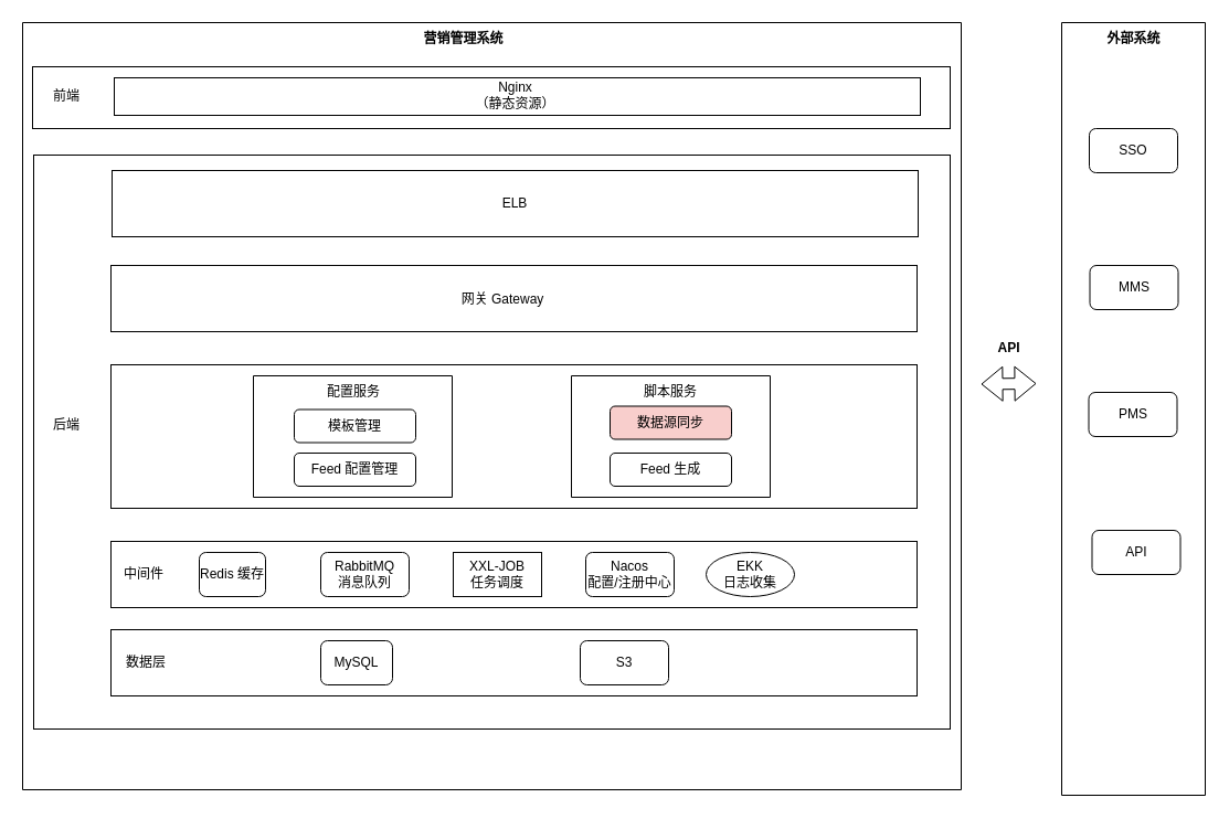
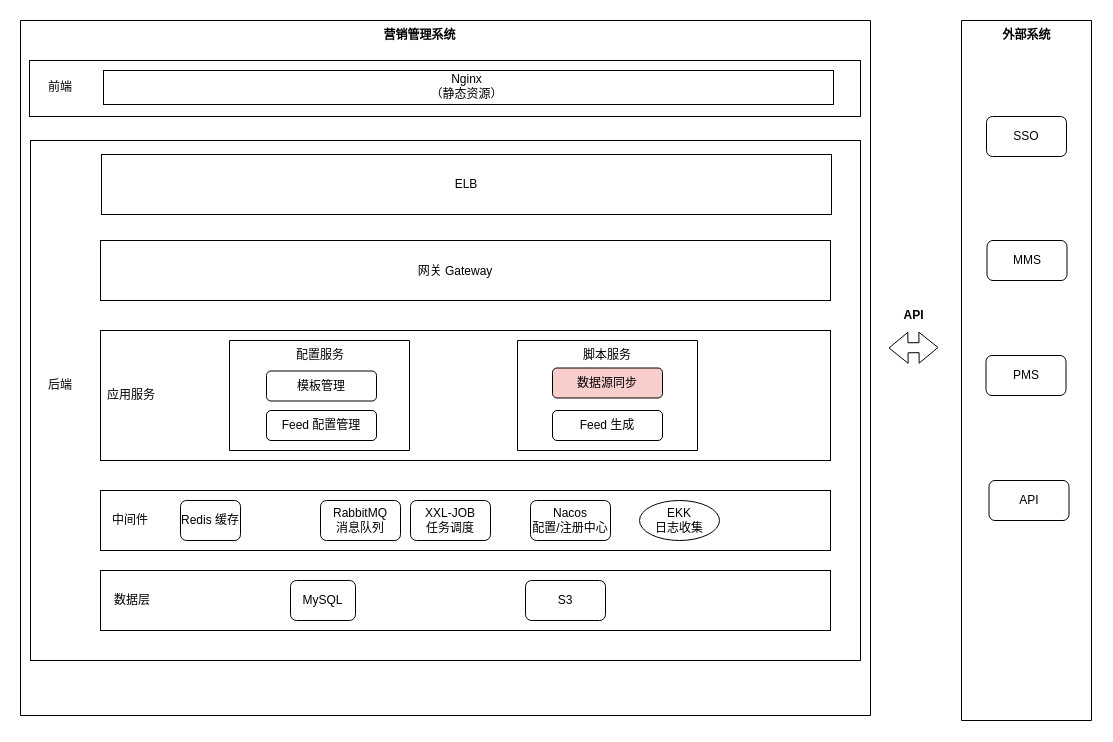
  <mxCell id="0" />
  <mxCell id="1" parent="0" />
  <mxCell id="2" value="" style="swimlane;startSize=0;" parent="1" vertex="1"><mxGeometry x="20" y="20" width="850" height="695" as="geometry" /></mxCell>
  <mxCell id="3" value="" style="rounded=0;whiteSpace=wrap;html=1;" parent="2" vertex="1"><mxGeometry x="9" y="40" width="831" height="56" as="geometry" /></mxCell>
  <mxCell id="4" value="" style="rounded=0;whiteSpace=wrap;html=1;" parent="2" vertex="1"><mxGeometry x="10" y="120" width="830" height="520" as="geometry" /></mxCell>
  <mxCell id="5" value="前端" style="text;html=1;strokeColor=none;fillColor=none;align=center;verticalAlign=middle;whiteSpace=wrap;rounded=0;" parent="2" vertex="1"><mxGeometry x="10" y="52" width="60" height="30" as="geometry" /></mxCell>
  <mxCell id="6" value="后端" style="text;html=1;strokeColor=none;fillColor=none;align=center;verticalAlign=middle;whiteSpace=wrap;rounded=0;" parent="2" vertex="1"><mxGeometry x="10" y="350" width="60" height="30" as="geometry" /></mxCell>
  <mxCell id="7" value="营销管理系统" style="text;html=1;strokeColor=none;fillColor=none;align=center;verticalAlign=middle;whiteSpace=wrap;rounded=0;fontStyle=1" parent="2" vertex="1"><mxGeometry x="362" width="75" height="30" as="geometry" /></mxCell>
  <mxCell id="8" value="" style="rounded=0;whiteSpace=wrap;html=1;" parent="2" vertex="1"><mxGeometry x="80" y="220" width="730" height="60" as="geometry" /></mxCell>
  <mxCell id="9" value="" style="rounded=0;whiteSpace=wrap;html=1;" parent="2" vertex="1"><mxGeometry x="80" y="310" width="730" height="130" as="geometry" /></mxCell>
  <mxCell id="10" value="" style="rounded=0;whiteSpace=wrap;html=1;" parent="2" vertex="1"><mxGeometry x="80" y="470" width="730" height="60" as="geometry" /></mxCell>
  <mxCell id="11" value="" style="rounded=0;whiteSpace=wrap;html=1;" parent="2" vertex="1"><mxGeometry x="80" y="550" width="730" height="60" as="geometry" /></mxCell>
  <mxCell id="12" value="网关 Gateway" style="text;html=1;strokeColor=none;fillColor=none;align=center;verticalAlign=middle;whiteSpace=wrap;rounded=0;" parent="2" vertex="1"><mxGeometry x="380.5" y="236" width="107.5" height="30" as="geometry" /></mxCell>
  <mxCell id="13" value="Redis 缓存" style="rounded=1;whiteSpace=wrap;html=1;" parent="2" vertex="1"><mxGeometry x="160" y="480" width="60" height="40" as="geometry" /></mxCell>
- <mxCell id="14" value="RabbitMQ &lt;br&gt;消息队列" style="rounded=1;whiteSpace=wrap;html=1;" parent="2" vertex="1"><mxGeometry x="270" y="480" width="80" height="40" as="geometry" /></mxCell>
- <mxCell id="15" value="XXL-JOB&lt;br&gt;任务调度" style="whiteSpace=wrap;html=1;rounded=0;" parent="2" vertex="1"><mxGeometry x="390" y="480" width="80" height="40" as="geometry" /></mxCell>
+ <mxCell id="14" value="RabbitMQ &lt;br&gt;消息队列" style="rounded=1;whiteSpace=wrap;html=1;" parent="2" vertex="1"><mxGeometry x="300" y="480" width="80" height="40" as="geometry" /></mxCell>
+ <mxCell id="15" value="XXL-JOB&lt;br&gt;任务调度" style="rounded=1;whiteSpace=wrap;html=1;" parent="2" vertex="1"><mxGeometry x="390" y="480" width="80" height="40" as="geometry" /></mxCell>
  <mxCell id="16" value="Nacos&lt;br&gt;配置/注册中心" style="rounded=1;whiteSpace=wrap;html=1;" parent="2" vertex="1"><mxGeometry x="510" y="480" width="80" height="40" as="geometry" /></mxCell>
  <mxCell id="17" value="EKK&lt;br&gt;日志收集" style="ellipse;whiteSpace=wrap;html=1;" parent="2" vertex="1"><mxGeometry x="619" y="480" width="80" height="40" as="geometry" /></mxCell>
  <mxCell id="18" value="MySQL" style="rounded=1;whiteSpace=wrap;html=1;" parent="2" vertex="1"><mxGeometry x="270" y="560" width="65" height="40" as="geometry" /></mxCell>
  <mxCell id="19" value="S3" style="rounded=1;whiteSpace=wrap;html=1;" parent="2" vertex="1"><mxGeometry x="505" y="560" width="80" height="40" as="geometry" /></mxCell>
  <mxCell id="20" value="数据层" style="text;html=1;strokeColor=none;fillColor=none;align=center;verticalAlign=middle;whiteSpace=wrap;rounded=0;" parent="2" vertex="1"><mxGeometry x="82" y="565" width="60" height="30" as="geometry" /></mxCell>
  <mxCell id="21" value="中间件" style="text;html=1;strokeColor=none;fillColor=none;align=center;verticalAlign=middle;whiteSpace=wrap;rounded=0;" parent="2" vertex="1"><mxGeometry x="80" y="485" width="60" height="30" as="geometry" /></mxCell>
  <mxCell id="22" value="" style="verticalLabelPosition=bottom;verticalAlign=top;html=1;shape=mxgraph.basic.rect;fillColor2=none;strokeWidth=1;size=20;indent=5;" parent="2" vertex="1"><mxGeometry x="209" y="320" width="180" height="110" as="geometry" /></mxCell>
  <mxCell id="23" value="模板管理" style="rounded=1;whiteSpace=wrap;html=1;" parent="2" vertex="1"><mxGeometry x="246" y="350.5" width="110" height="30" as="geometry" /></mxCell>
  <mxCell id="24" value="配置服务" style="text;html=1;strokeColor=none;fillColor=none;align=center;verticalAlign=middle;whiteSpace=wrap;rounded=0;" parent="2" vertex="1"><mxGeometry x="245" y="320" width="110" height="30" as="geometry" /></mxCell>
+ <mxCell id="25" value="应用服务" style="text;html=1;strokeColor=none;fillColor=none;align=center;verticalAlign=middle;whiteSpace=wrap;rounded=0;" parent="2" vertex="1"><mxGeometry x="81" y="360" width="60" height="30" as="geometry" /></mxCell>
  <mxCell id="26" value="" style="verticalLabelPosition=bottom;verticalAlign=top;html=1;shape=mxgraph.basic.rect;fillColor2=none;strokeWidth=1;size=20;indent=5;" vertex="1" parent="2"><mxGeometry x="497" y="320" width="180" height="110" as="geometry" /></mxCell>
  <mxCell id="27" value="数据源同步" style="rounded=1;whiteSpace=wrap;html=1;fillColor=#f8cecc;" vertex="1" parent="2"><mxGeometry x="532" y="347.5" width="110" height="30" as="geometry" /></mxCell>
  <mxCell id="28" value="Feed 生成" style="rounded=1;whiteSpace=wrap;html=1;" vertex="1" parent="2"><mxGeometry x="532" y="390" width="110" height="30" as="geometry" /></mxCell>
  <mxCell id="29" value="脚本服务" style="text;html=1;strokeColor=none;fillColor=none;align=center;verticalAlign=middle;whiteSpace=wrap;rounded=0;" vertex="1" parent="2"><mxGeometry x="532" y="320" width="110" height="30" as="geometry" /></mxCell>
  <mxCell id="30" value="Feed 配置管理" style="rounded=1;whiteSpace=wrap;html=1;" vertex="1" parent="2"><mxGeometry x="246" y="390" width="110" height="30" as="geometry" /></mxCell>
  <mxCell id="31" value="" style="swimlane;startSize=0;" parent="1" vertex="1"><mxGeometry x="961" y="20" width="130" height="700" as="geometry" /></mxCell>
  <mxCell id="32" value="SSO" style="rounded=1;whiteSpace=wrap;html=1;" parent="31" vertex="1"><mxGeometry x="25" y="96" width="80" height="40" as="geometry" /></mxCell>
  <mxCell id="33" value="外部系统" style="text;html=1;strokeColor=none;fillColor=none;align=center;verticalAlign=middle;whiteSpace=wrap;rounded=0;fontStyle=1" parent="31" vertex="1"><mxGeometry x="27.5" width="75" height="30" as="geometry" /></mxCell>
  <mxCell id="34" value="MMS" style="rounded=1;whiteSpace=wrap;html=1;" parent="31" vertex="1"><mxGeometry x="25.5" y="220" width="80" height="40" as="geometry" /></mxCell>
  <mxCell id="35" value="PMS" style="rounded=1;whiteSpace=wrap;html=1;" parent="31" vertex="1"><mxGeometry x="24.5" y="335" width="80" height="40" as="geometry" /></mxCell>
  <mxCell id="36" value="API" style="rounded=1;whiteSpace=wrap;html=1;" parent="31" vertex="1"><mxGeometry x="27.5" y="460" width="80" height="40" as="geometry" /></mxCell>
  <mxCell id="37" value="" style="rounded=0;whiteSpace=wrap;html=1;" parent="1" vertex="1"><mxGeometry x="103" y="70" width="730" height="34" as="geometry" /></mxCell>
  <mxCell id="38" value="Nginx&lt;br&gt;（静态资源）" style="text;html=1;strokeColor=none;fillColor=none;align=center;verticalAlign=middle;whiteSpace=wrap;rounded=0;fontStyle=0" parent="1" vertex="1"><mxGeometry x="428.5" y="71" width="75" height="30" as="geometry" /></mxCell>
  <mxCell id="39" value="" style="rounded=0;whiteSpace=wrap;html=1;" parent="1" vertex="1"><mxGeometry x="101" y="154" width="730" height="60" as="geometry" /></mxCell>
  <mxCell id="40" value="ELB" style="text;html=1;strokeColor=none;fillColor=none;align=center;verticalAlign=middle;whiteSpace=wrap;rounded=0;" parent="1" vertex="1"><mxGeometry x="436" y="169" width="60" height="30" as="geometry" /></mxCell>
  <mxCell id="41" value="" style="shape=flexArrow;endArrow=classic;startArrow=classic;html=1;rounded=0;exitX=1;exitY=0.546;exitDx=0;exitDy=0;exitPerimeter=0;" parent="1" edge="1"><mxGeometry width="100" height="100" relative="1" as="geometry"><mxPoint x="888" y="347.47" as="sourcePoint" /><mxPoint x="938" y="347" as="targetPoint" /></mxGeometry></mxCell>
  <mxCell id="42" value="API" style="text;html=1;strokeColor=none;fillColor=none;align=center;verticalAlign=middle;whiteSpace=wrap;rounded=0;fontStyle=1" parent="1" vertex="1"><mxGeometry x="876" y="300" width="75" height="30" as="geometry" /></mxCell>
